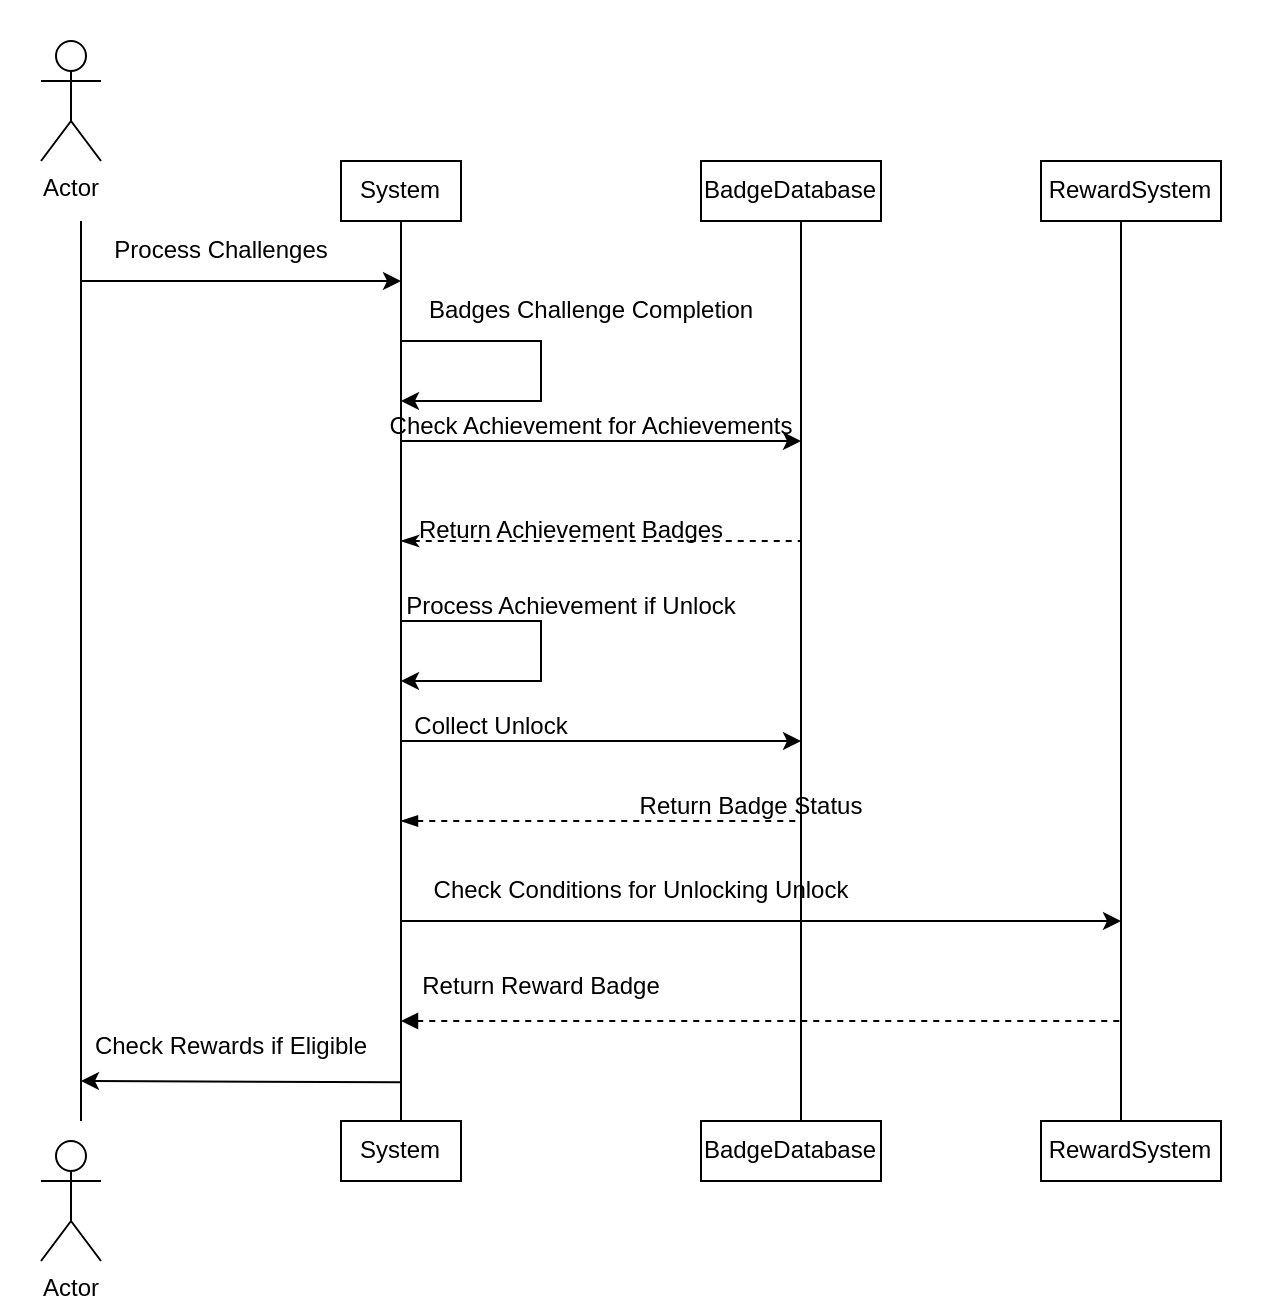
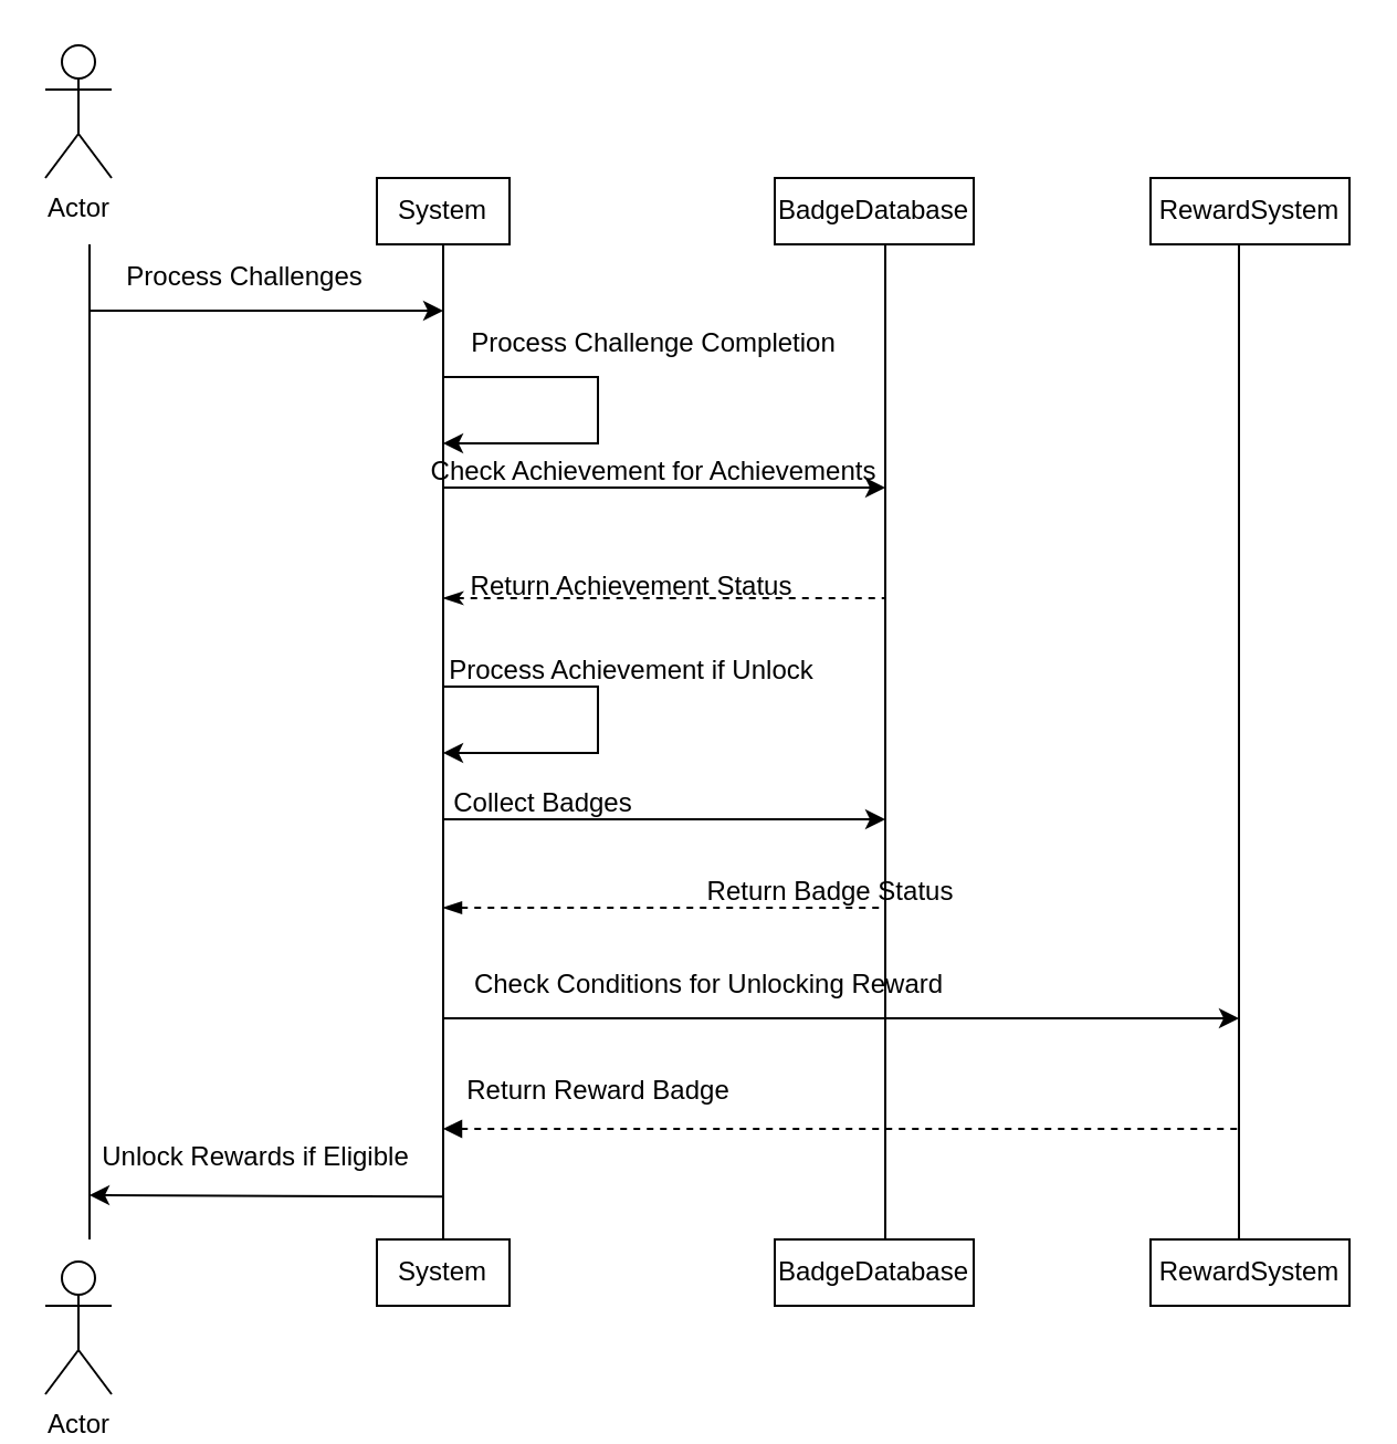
  <mxCell id="0" />
  <mxCell id="1" parent="0" />
  <mxCell id="2" value="" style="endArrow=none;html=1;rounded=0;" edge="1" parent="1"><mxGeometry width="50" height="50" relative="1" as="geometry"><mxPoint x="40" y="110" as="sourcePoint" /><mxPoint x="40" y="560" as="targetPoint" /></mxGeometry></mxCell>
  <mxCell id="3" value="" style="endArrow=none;html=1;rounded=0;" edge="1" parent="1"><mxGeometry width="50" height="50" relative="1" as="geometry"><mxPoint x="560" y="110" as="sourcePoint" /><mxPoint x="560" y="560" as="targetPoint" /></mxGeometry></mxCell>
  <mxCell id="4" value="" style="endArrow=none;html=1;rounded=0;" edge="1" parent="1"><mxGeometry width="50" height="50" relative="1" as="geometry"><mxPoint x="400" y="110" as="sourcePoint" /><mxPoint x="400" y="560" as="targetPoint" /></mxGeometry></mxCell>
  <mxCell id="5" value="" style="endArrow=none;html=1;rounded=0;" edge="1" parent="1"><mxGeometry width="50" height="50" relative="1" as="geometry"><mxPoint x="200" y="110" as="sourcePoint" /><mxPoint x="200" y="560" as="targetPoint" /></mxGeometry></mxCell>
  <mxCell id="6" value="Actor" style="shape=umlActor;verticalLabelPosition=bottom;verticalAlign=top;html=1;outlineConnect=0;" vertex="1" parent="1"><mxGeometry x="20" y="570" width="30" height="60" as="geometry" /></mxCell>
  <mxCell id="7" value="Actor" style="shape=umlActor;verticalLabelPosition=bottom;verticalAlign=top;html=1;outlineConnect=0;" vertex="1" parent="1"><mxGeometry x="20" y="20" width="30" height="60" as="geometry" /></mxCell>
  <mxCell id="8" value="System" style="rounded=0;whiteSpace=wrap;html=1;" vertex="1" parent="1"><mxGeometry x="170" y="80" width="60" height="30" as="geometry" /></mxCell>
  <mxCell id="9" value="BadgeDatabase" style="rounded=0;whiteSpace=wrap;html=1;" vertex="1" parent="1"><mxGeometry x="350" y="80" width="90" height="30" as="geometry" /></mxCell>
  <mxCell id="10" value="RewardSystem" style="rounded=0;whiteSpace=wrap;html=1;" vertex="1" parent="1"><mxGeometry x="520" y="80" width="90" height="30" as="geometry" /></mxCell>
  <mxCell id="11" value="System" style="rounded=0;whiteSpace=wrap;html=1;" vertex="1" parent="1"><mxGeometry x="170" y="560" width="60" height="30" as="geometry" /></mxCell>
  <mxCell id="12" value="BadgeDatabase" style="rounded=0;whiteSpace=wrap;html=1;" vertex="1" parent="1"><mxGeometry x="350" y="560" width="90" height="30" as="geometry" /></mxCell>
  <mxCell id="13" value="RewardSystem" style="rounded=0;whiteSpace=wrap;html=1;" vertex="1" parent="1"><mxGeometry x="520" y="560" width="90" height="30" as="geometry" /></mxCell>
  <mxCell id="14" value="" style="endArrow=classic;html=1;rounded=0;" edge="1" parent="1"><mxGeometry width="50" height="50" relative="1" as="geometry"><mxPoint x="40" y="140" as="sourcePoint" /><mxPoint x="200" y="140" as="targetPoint" /></mxGeometry></mxCell>
  <mxCell id="15" value="" style="endArrow=none;html=1;rounded=0;dashed=1;endFill=0;startArrow=classicThin;startFill=1;" edge="1" parent="1"><mxGeometry width="50" height="50" relative="1" as="geometry"><mxPoint x="200" y="270" as="sourcePoint" /><mxPoint x="400" y="270" as="targetPoint" /></mxGeometry></mxCell>
  <mxCell id="16" value="" style="endArrow=classic;html=1;rounded=0;" edge="1" parent="1"><mxGeometry width="50" height="50" relative="1" as="geometry"><mxPoint x="200" y="220" as="sourcePoint" /><mxPoint x="400" y="220" as="targetPoint" /></mxGeometry></mxCell>
  <mxCell id="17" value="" style="endArrow=classic;html=1;rounded=0;" edge="1" parent="1"><mxGeometry width="50" height="50" relative="1" as="geometry"><mxPoint x="200" y="370" as="sourcePoint" /><mxPoint x="400" y="370" as="targetPoint" /></mxGeometry></mxCell>
  <mxCell id="18" value="" style="endArrow=none;html=1;rounded=0;dashed=1;endFill=0;startArrow=blockThin;startFill=1;" edge="1" parent="1"><mxGeometry width="50" height="50" relative="1" as="geometry"><mxPoint x="200" y="410" as="sourcePoint" /><mxPoint x="400" y="410" as="targetPoint" /></mxGeometry></mxCell>
  <mxCell id="19" value="" style="endArrow=classic;html=1;rounded=0;" edge="1" parent="1"><mxGeometry width="50" height="50" relative="1" as="geometry"><mxPoint x="200" y="460" as="sourcePoint" /><mxPoint x="560" y="460" as="targetPoint" /></mxGeometry></mxCell>
  <mxCell id="20" value="" style="endArrow=none;html=1;rounded=0;dashed=1;endFill=0;startArrow=block;startFill=1;" edge="1" parent="1"><mxGeometry width="50" height="50" relative="1" as="geometry"><mxPoint x="200" y="510" as="sourcePoint" /><mxPoint x="560" y="510" as="targetPoint" /></mxGeometry></mxCell>
  <mxCell id="21" value="" style="endArrow=classic;html=1;rounded=0;" edge="1" parent="1"><mxGeometry width="50" height="50" relative="1" as="geometry"><mxPoint x="200" y="170" as="sourcePoint" /><mxPoint x="200" y="200" as="targetPoint" /><Array as="points"><mxPoint x="270" y="170" /><mxPoint x="270" y="200" /></Array></mxGeometry></mxCell>
  <mxCell id="22" value="" style="endArrow=classic;html=1;rounded=0;" edge="1" parent="1"><mxGeometry width="50" height="50" relative="1" as="geometry"><mxPoint x="200" y="310" as="sourcePoint" /><mxPoint x="200" y="340" as="targetPoint" /><Array as="points"><mxPoint x="270" y="310" /><mxPoint x="270" y="340" /></Array></mxGeometry></mxCell>
  <mxCell id="23" value="" style="endArrow=classic;html=1;rounded=0;" edge="1" parent="1"><mxGeometry width="50" height="50" relative="1" as="geometry"><mxPoint x="200" y="540.667" as="sourcePoint" /><mxPoint x="40" y="540" as="targetPoint" /></mxGeometry></mxCell>
  <mxCell id="24" value="Process Challenges" style="text;html=1;align=center;verticalAlign=middle;resizable=0;points=[];autosize=1;strokeColor=none;fillColor=none;" vertex="1" parent="1"><mxGeometry x="40" y="110" width="140" height="30" as="geometry" /></mxCell>
- <mxCell id="25" value="Badges Challenge Completion" style="text;html=1;align=center;verticalAlign=middle;resizable=0;points=[];autosize=1;strokeColor=none;fillColor=none;" vertex="1" parent="1"><mxGeometry x="200" y="140" width="190" height="30" as="geometry" /></mxCell>
+ <mxCell id="25" value="Process Challenge Completion" style="text;html=1;align=center;verticalAlign=middle;resizable=0;points=[];autosize=1;strokeColor=none;fillColor=none;" vertex="1" parent="1"><mxGeometry x="200" y="140" width="190" height="30" as="geometry" /></mxCell>
  <mxCell id="26" value="Check Achievement for Achievements" style="text;html=1;align=center;verticalAlign=middle;resizable=0;points=[];autosize=1;strokeColor=none;fillColor=none;" vertex="1" parent="1"><mxGeometry x="195" y="198" width="200" height="30" as="geometry" /></mxCell>
- <mxCell id="27" value="Return Achievement Badges" style="text;html=1;align=center;verticalAlign=middle;resizable=0;points=[];autosize=1;strokeColor=none;fillColor=none;" vertex="1" parent="1"><mxGeometry x="200" y="250" width="170" height="30" as="geometry" /></mxCell>
+ <mxCell id="27" value="Return Achievement Status" style="text;html=1;align=center;verticalAlign=middle;resizable=0;points=[];autosize=1;strokeColor=none;fillColor=none;" vertex="1" parent="1"><mxGeometry x="200" y="250" width="170" height="30" as="geometry" /></mxCell>
  <mxCell id="28" value="Process Achievement if Unlock" style="text;html=1;align=center;verticalAlign=middle;resizable=0;points=[];autosize=1;strokeColor=none;fillColor=none;" vertex="1" parent="1"><mxGeometry x="190" y="288" width="190" height="30" as="geometry" /></mxCell>
- <mxCell id="29" value="Collect Unlock" style="text;html=1;align=center;verticalAlign=middle;resizable=0;points=[];autosize=1;strokeColor=none;fillColor=none;" vertex="1" parent="1"><mxGeometry x="195" y="348" width="100" height="30" as="geometry" /></mxCell>
+ <mxCell id="29" value="Collect Badges" style="text;html=1;align=center;verticalAlign=middle;resizable=0;points=[];autosize=1;strokeColor=none;fillColor=none;" vertex="1" parent="1"><mxGeometry x="195" y="348" width="100" height="30" as="geometry" /></mxCell>
  <mxCell id="30" value="Return Badge Status" style="text;html=1;align=center;verticalAlign=middle;resizable=0;points=[];autosize=1;strokeColor=none;fillColor=none;" vertex="1" parent="1"><mxGeometry x="310" y="388" width="130" height="30" as="geometry" /></mxCell>
- <mxCell id="31" value="Check Conditions for Unlocking Unlock" style="text;html=1;align=center;verticalAlign=middle;resizable=0;points=[];autosize=1;strokeColor=none;fillColor=none;" vertex="1" parent="1"><mxGeometry x="200" y="430" width="240" height="30" as="geometry" /></mxCell>
+ <mxCell id="31" value="Check Conditions for Unlocking Reward" style="text;html=1;align=center;verticalAlign=middle;resizable=0;points=[];autosize=1;strokeColor=none;fillColor=none;" vertex="1" parent="1"><mxGeometry x="200" y="430" width="240" height="30" as="geometry" /></mxCell>
  <mxCell id="32" value="Return Reward Badge" style="text;html=1;align=center;verticalAlign=middle;resizable=0;points=[];autosize=1;strokeColor=none;fillColor=none;" vertex="1" parent="1"><mxGeometry x="200" y="478" width="140" height="30" as="geometry" /></mxCell>
- <mxCell id="33" value="Check Rewards if Eligible" style="text;html=1;align=center;verticalAlign=middle;resizable=0;points=[];autosize=1;strokeColor=none;fillColor=none;" vertex="1" parent="1"><mxGeometry x="35" y="508" width="160" height="30" as="geometry" /></mxCell>
+ <mxCell id="33" value="Unlock Rewards if Eligible" style="text;html=1;align=center;verticalAlign=middle;resizable=0;points=[];autosize=1;strokeColor=none;fillColor=none;" vertex="1" parent="1"><mxGeometry x="35" y="508" width="160" height="30" as="geometry" /></mxCell>
